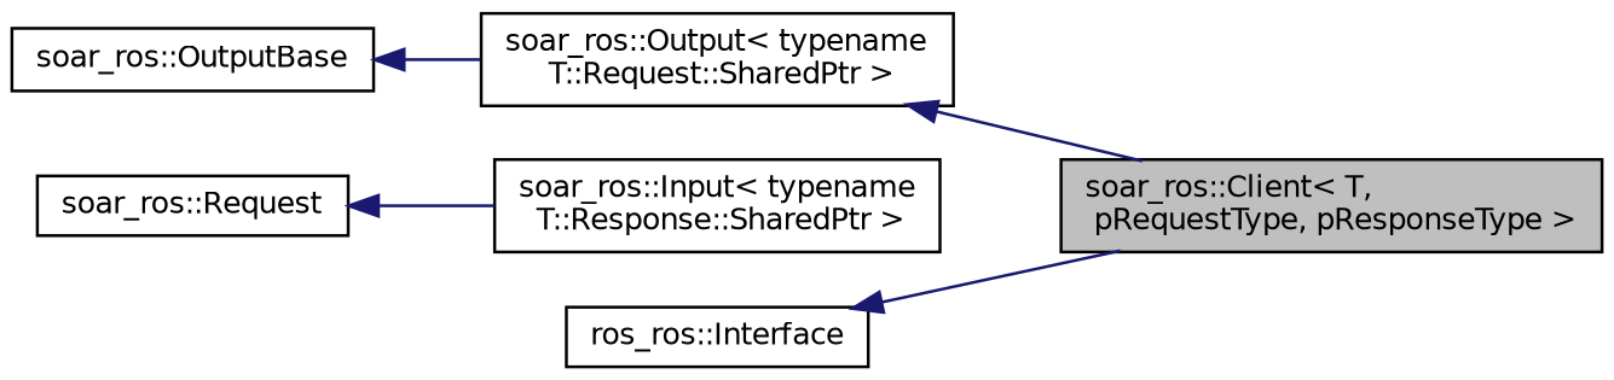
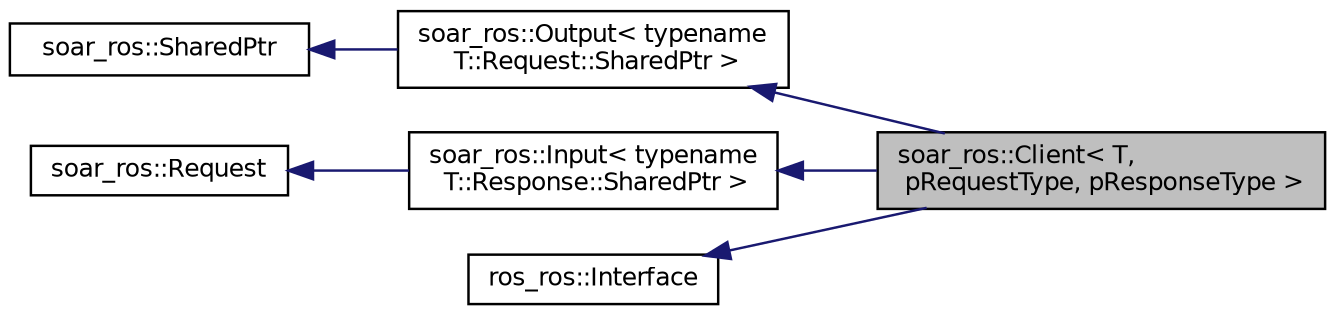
  digraph {
    rankdir=LR
    node [color=black fillcolor=white fontname=Helvetica fontsize=10 shape=record style=filled]
    edge [color=midnightblue dir=back fontname=Helvetica fontsize=10 labelfontname=Helvetica labelfontsize=10 style=solid]
    n1 [fillcolor=grey75 fontcolor=black height=0.2 label="soar_ros::Client\< T,\l pRequestType, pResponseType \>" width=0.4]
    n2 [height=0.2 label="soar_ros::Output\< typename\l T::Request::SharedPtr \>" width=0.4]
-   n3 [height=0.2 label="soar_ros::OutputBase" width=0.4]
+   n3 [height=0.2 label="soar_ros::SharedPtr" width=0.4]
    n4 [height=0.2 label="soar_ros::Input\< typename\l T::Response::SharedPtr \>" width=0.4]
    n5 [height=0.2 label="soar_ros::Request" width=0.4]
    n6 [height=0.2 label="ros_ros::Interface" width=0.4]
    n2 -> n1
    n3 -> n2
+   n4 -> n1
    n5 -> n4
    n6 -> n1
  }
